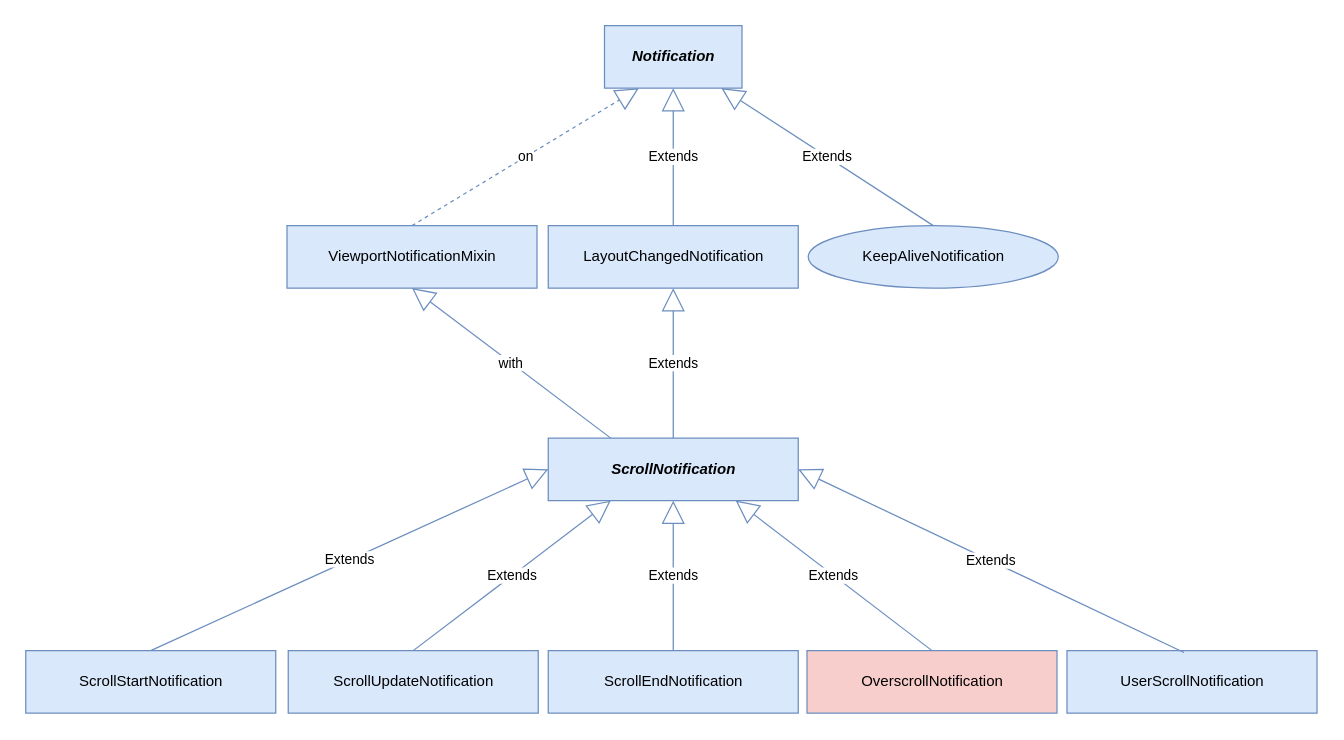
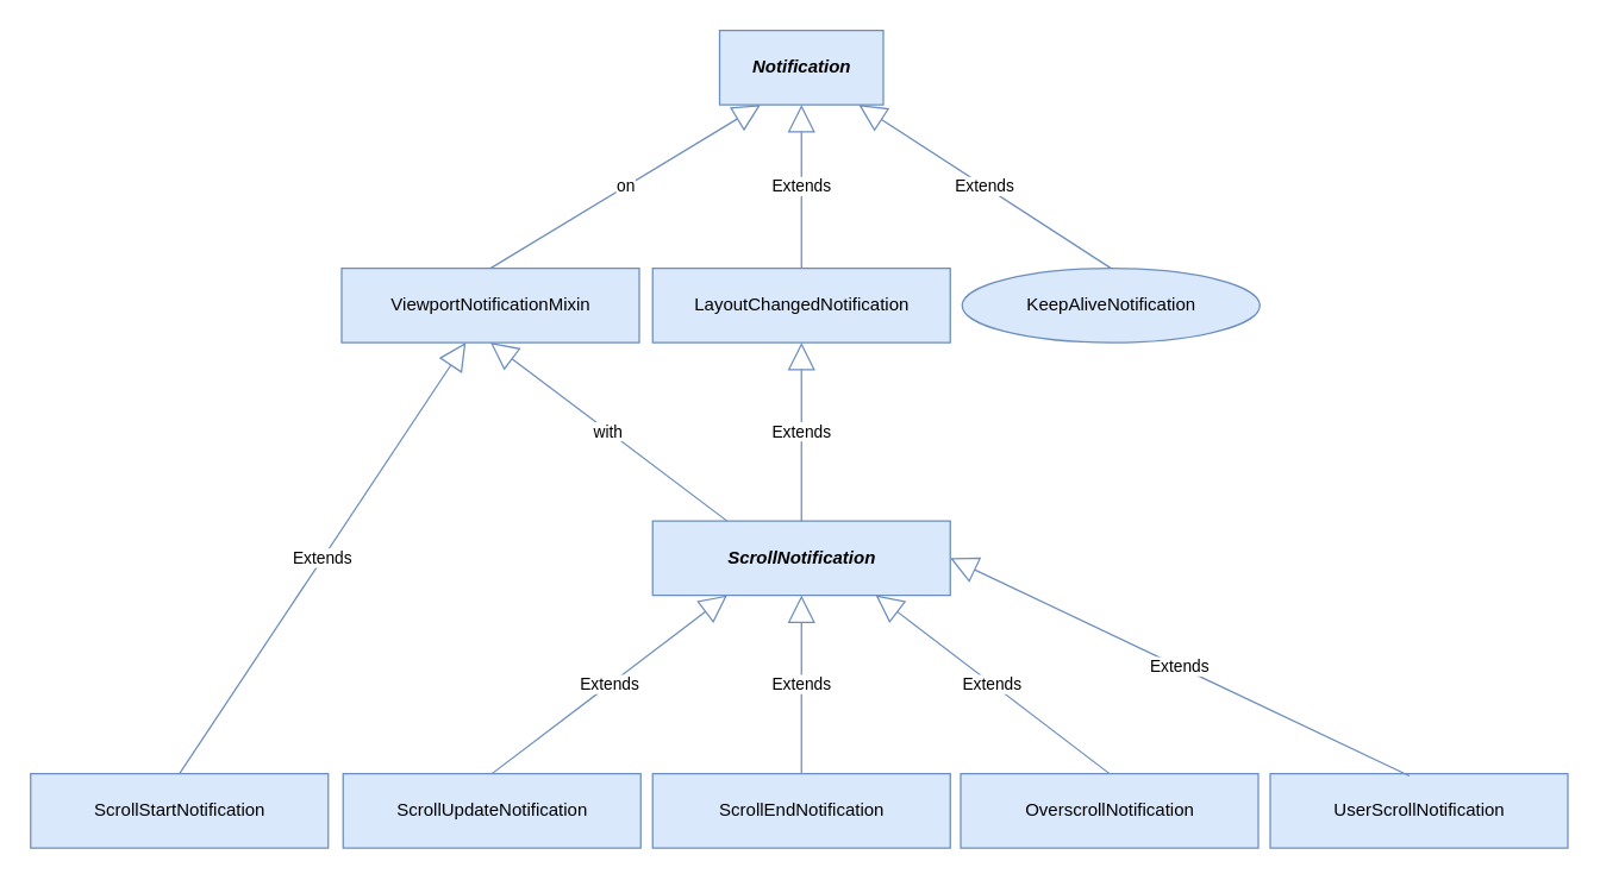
  <mxCell id="0" />
  <mxCell id="1" parent="0" />
  <mxCell id="2" value="Notification" style="html=1;fontStyle=3;fillColor=#dae8fc;strokeColor=#6c8ebf;" vertex="1" parent="1"><mxGeometry x="483" y="20" width="110" height="50" as="geometry" /></mxCell>
  <mxCell id="3" value="LayoutChangedNotification" style="html=1;fontStyle=0;fillColor=#dae8fc;strokeColor=#6c8ebf;" vertex="1" parent="1"><mxGeometry x="438" y="180" width="200" height="50" as="geometry" /></mxCell>
  <mxCell id="4" value="Extends" style="endArrow=block;endSize=16;endFill=0;html=1;rounded=0;exitX=0.5;exitY=0;exitDx=0;exitDy=0;entryX=0.5;entryY=1;entryDx=0;entryDy=0;fillColor=#dae8fc;strokeColor=#6c8ebf;" edge="1" parent="1" source="3" target="2"><mxGeometry width="160" relative="1" as="geometry"><mxPoint x="543" y="130" as="sourcePoint" /><mxPoint x="703" y="130" as="targetPoint" /></mxGeometry></mxCell>
  <mxCell id="5" value="ScrollNotification" style="html=1;fontStyle=3;fillColor=#dae8fc;strokeColor=#6c8ebf;" vertex="1" parent="1"><mxGeometry x="438" y="350" width="200" height="50" as="geometry" /></mxCell>
  <mxCell id="6" value="Extends" style="endArrow=block;endSize=16;endFill=0;html=1;rounded=0;exitX=0.5;exitY=0;exitDx=0;exitDy=0;entryX=0.5;entryY=1;entryDx=0;entryDy=0;fillColor=#dae8fc;strokeColor=#6c8ebf;" edge="1" parent="1" source="5" target="3"><mxGeometry width="160" relative="1" as="geometry"><mxPoint x="503" y="200" as="sourcePoint" /><mxPoint x="663" y="200" as="targetPoint" /></mxGeometry></mxCell>
  <mxCell id="7" value="ScrollStartNotification" style="html=1;fontStyle=0;fillColor=#dae8fc;strokeColor=#6c8ebf;" vertex="1" parent="1"><mxGeometry x="20" y="520" width="200" height="50" as="geometry" /></mxCell>
- <mxCell id="8" value="Extends" style="endArrow=block;endSize=16;endFill=0;html=1;rounded=0;exitX=0.5;exitY=0;exitDx=0;exitDy=0;entryX=0;entryY=0.5;entryDx=0;entryDy=0;fillColor=#dae8fc;strokeColor=#6c8ebf;" edge="1" parent="1" source="7" target="5"><mxGeometry width="160" relative="1" as="geometry"><mxPoint x="353" y="320" as="sourcePoint" /><mxPoint x="433" y="370" as="targetPoint" /></mxGeometry></mxCell>
+ <mxCell id="8" value="Extends" style="endArrow=block;endSize=16;endFill=0;html=1;rounded=0;exitX=0.5;exitY=0;exitDx=0;exitDy=0;fillColor=#dae8fc;strokeColor=#6c8ebf;" edge="1" parent="1" source="7" target="19"><mxGeometry width="160" relative="1" as="geometry"><mxPoint x="353" y="320" as="sourcePoint" /><mxPoint x="433" y="370" as="targetPoint" /></mxGeometry></mxCell>
  <mxCell id="9" value="ScrollUpdateNotification" style="html=1;fontStyle=0;fillColor=#dae8fc;strokeColor=#6c8ebf;" vertex="1" parent="1"><mxGeometry x="230" y="520" width="200" height="50" as="geometry" /></mxCell>
  <mxCell id="10" value="Extends" style="endArrow=block;endSize=16;endFill=0;html=1;rounded=0;exitX=0.5;exitY=0;exitDx=0;exitDy=0;entryX=0.25;entryY=1;entryDx=0;entryDy=0;fillColor=#dae8fc;strokeColor=#6c8ebf;" edge="1" parent="1" source="9" target="5"><mxGeometry width="160" relative="1" as="geometry"><mxPoint x="353" y="320" as="sourcePoint" /><mxPoint x="513" y="320" as="targetPoint" /></mxGeometry></mxCell>
  <mxCell id="11" value="ScrollEndNotification" style="html=1;fontStyle=0;fillColor=#dae8fc;strokeColor=#6c8ebf;" vertex="1" parent="1"><mxGeometry x="438" y="520" width="200" height="50" as="geometry" /></mxCell>
  <mxCell id="12" value="Extends" style="endArrow=block;endSize=16;endFill=0;html=1;rounded=0;exitX=0.5;exitY=0;exitDx=0;exitDy=0;entryX=0.5;entryY=1;entryDx=0;entryDy=0;fillColor=#dae8fc;strokeColor=#6c8ebf;" edge="1" parent="1" source="11" target="5"><mxGeometry width="160" relative="1" as="geometry"><mxPoint x="433" y="350" as="sourcePoint" /><mxPoint x="593" y="350" as="targetPoint" /></mxGeometry></mxCell>
- <mxCell id="13" value="OverscrollNotification" style="html=1;fontStyle=0;fillColor=#f8cecc;strokeColor=#6c8ebf;" vertex="1" parent="1"><mxGeometry x="645" y="520" width="200" height="50" as="geometry" /></mxCell>
+ <mxCell id="13" value="OverscrollNotification" style="html=1;fontStyle=0;fillColor=#dae8fc;strokeColor=#6c8ebf;" vertex="1" parent="1"><mxGeometry x="645" y="520" width="200" height="50" as="geometry" /></mxCell>
  <mxCell id="14" value="Extends" style="endArrow=block;endSize=16;endFill=0;html=1;rounded=0;exitX=0.5;exitY=0;exitDx=0;exitDy=0;entryX=0.75;entryY=1;entryDx=0;entryDy=0;fillColor=#dae8fc;strokeColor=#6c8ebf;" edge="1" parent="1" source="13" target="5"><mxGeometry width="160" relative="1" as="geometry"><mxPoint x="463" y="350" as="sourcePoint" /><mxPoint x="623" y="350" as="targetPoint" /></mxGeometry></mxCell>
  <mxCell id="15" value="UserScrollNotification" style="html=1;fontStyle=0;fillColor=#dae8fc;strokeColor=#6c8ebf;" vertex="1" parent="1"><mxGeometry x="853" y="520" width="200" height="50" as="geometry" /></mxCell>
  <mxCell id="16" value="Extends" style="endArrow=block;endSize=16;endFill=0;html=1;rounded=0;exitX=0.468;exitY=0.03;exitDx=0;exitDy=0;exitPerimeter=0;entryX=1;entryY=0.5;entryDx=0;entryDy=0;fillColor=#dae8fc;strokeColor=#6c8ebf;" edge="1" parent="1" source="15" target="5"><mxGeometry width="160" relative="1" as="geometry"><mxPoint x="703" y="350" as="sourcePoint" /><mxPoint x="863" y="350" as="targetPoint" /></mxGeometry></mxCell>
  <mxCell id="17" value="KeepAliveNotification" style="ellipse;html=1;fontStyle=0;fillColor=#dae8fc;strokeColor=#6c8ebf;" vertex="1" parent="1"><mxGeometry x="646" y="180" width="200" height="50" as="geometry" /></mxCell>
  <mxCell id="18" value="Extends" style="endArrow=block;endSize=16;endFill=0;html=1;rounded=0;exitX=0.5;exitY=0;exitDx=0;exitDy=0;fillColor=#dae8fc;strokeColor=#6c8ebf;" edge="1" parent="1" source="17" target="2"><mxGeometry width="160" relative="1" as="geometry"><mxPoint x="673" y="240" as="sourcePoint" /><mxPoint x="833" y="240" as="targetPoint" /></mxGeometry></mxCell>
  <mxCell id="19" value="ViewportNotificationMixin" style="html=1;fontStyle=0;fillColor=#dae8fc;strokeColor=#6c8ebf;" vertex="1" parent="1"><mxGeometry x="229" y="180" width="200" height="50" as="geometry" /></mxCell>
- <mxCell id="20" value="on" style="endArrow=block;endSize=16;endFill=0;html=1;rounded=0;entryX=0.25;entryY=1;entryDx=0;entryDy=0;exitX=0.5;exitY=0;exitDx=0;exitDy=0;fillColor=#dae8fc;strokeColor=#6c8ebf;dashed=1;" edge="1" parent="1" source="19" target="2"><mxGeometry width="160" relative="1" as="geometry"><mxPoint x="483" y="240" as="sourcePoint" /><mxPoint x="643" y="240" as="targetPoint" /></mxGeometry></mxCell>
+ <mxCell id="20" value="on" style="endArrow=block;endSize=16;endFill=0;html=1;rounded=0;entryX=0.25;entryY=1;entryDx=0;entryDy=0;exitX=0.5;exitY=0;exitDx=0;exitDy=0;fillColor=#dae8fc;strokeColor=#6c8ebf;" edge="1" parent="1" source="19" target="2"><mxGeometry width="160" relative="1" as="geometry"><mxPoint x="483" y="240" as="sourcePoint" /><mxPoint x="643" y="240" as="targetPoint" /></mxGeometry></mxCell>
  <mxCell id="21" value="with" style="endArrow=block;endSize=16;endFill=0;html=1;rounded=0;exitX=0.25;exitY=0;exitDx=0;exitDy=0;entryX=0.5;entryY=1;entryDx=0;entryDy=0;fillColor=#dae8fc;strokeColor=#6c8ebf;" edge="1" parent="1" source="5" target="19"><mxGeometry width="160" relative="1" as="geometry"><mxPoint x="483" y="240" as="sourcePoint" /><mxPoint x="643" y="240" as="targetPoint" /></mxGeometry></mxCell>
